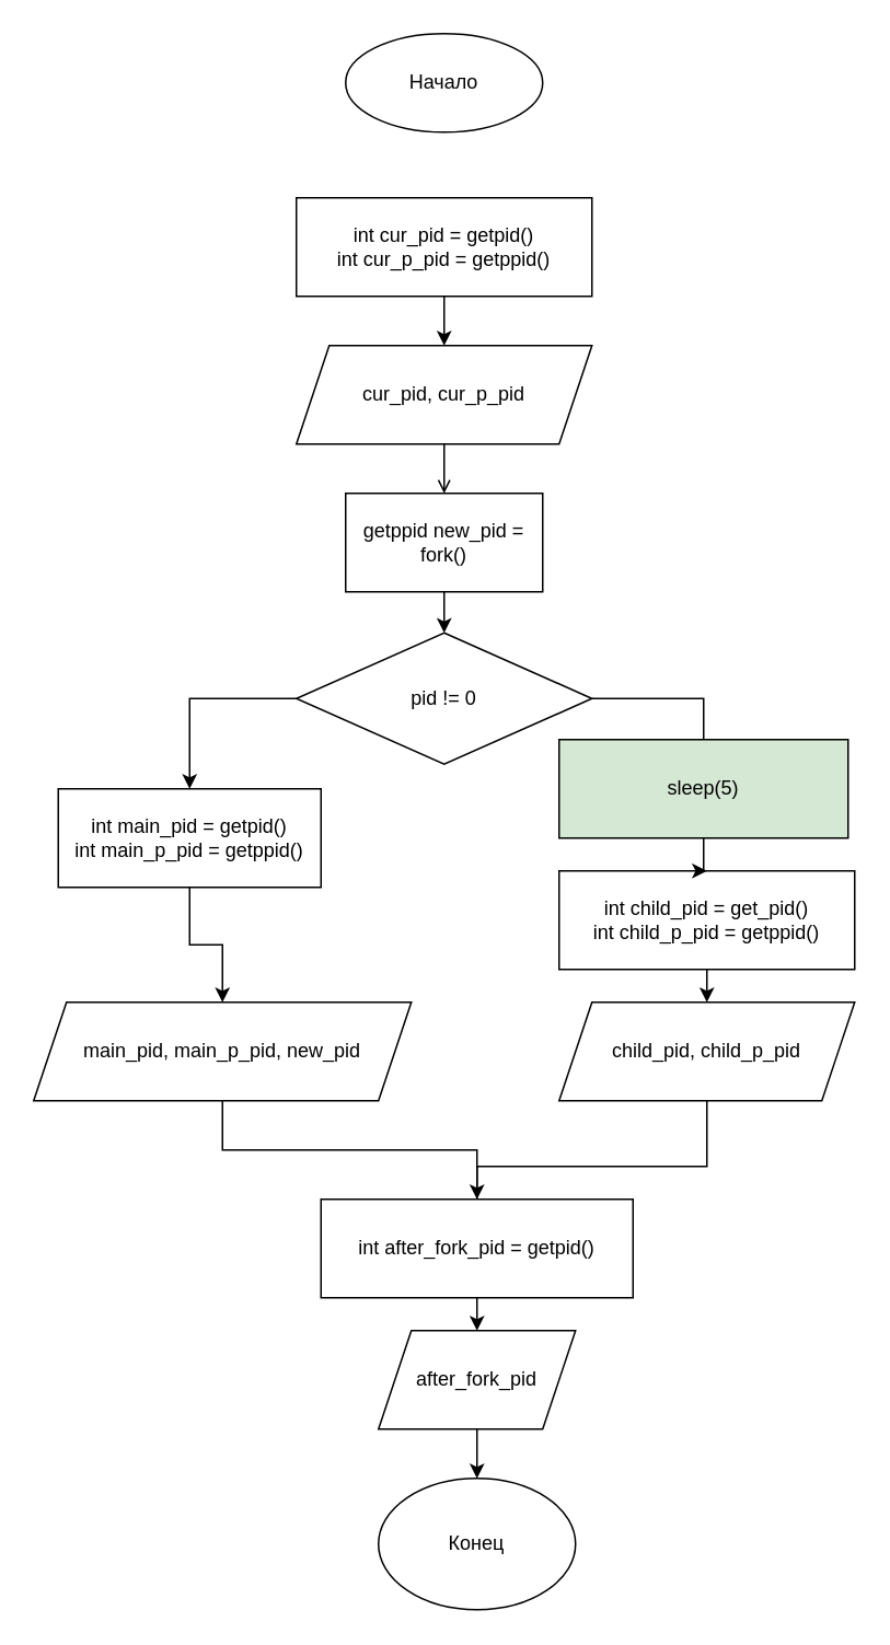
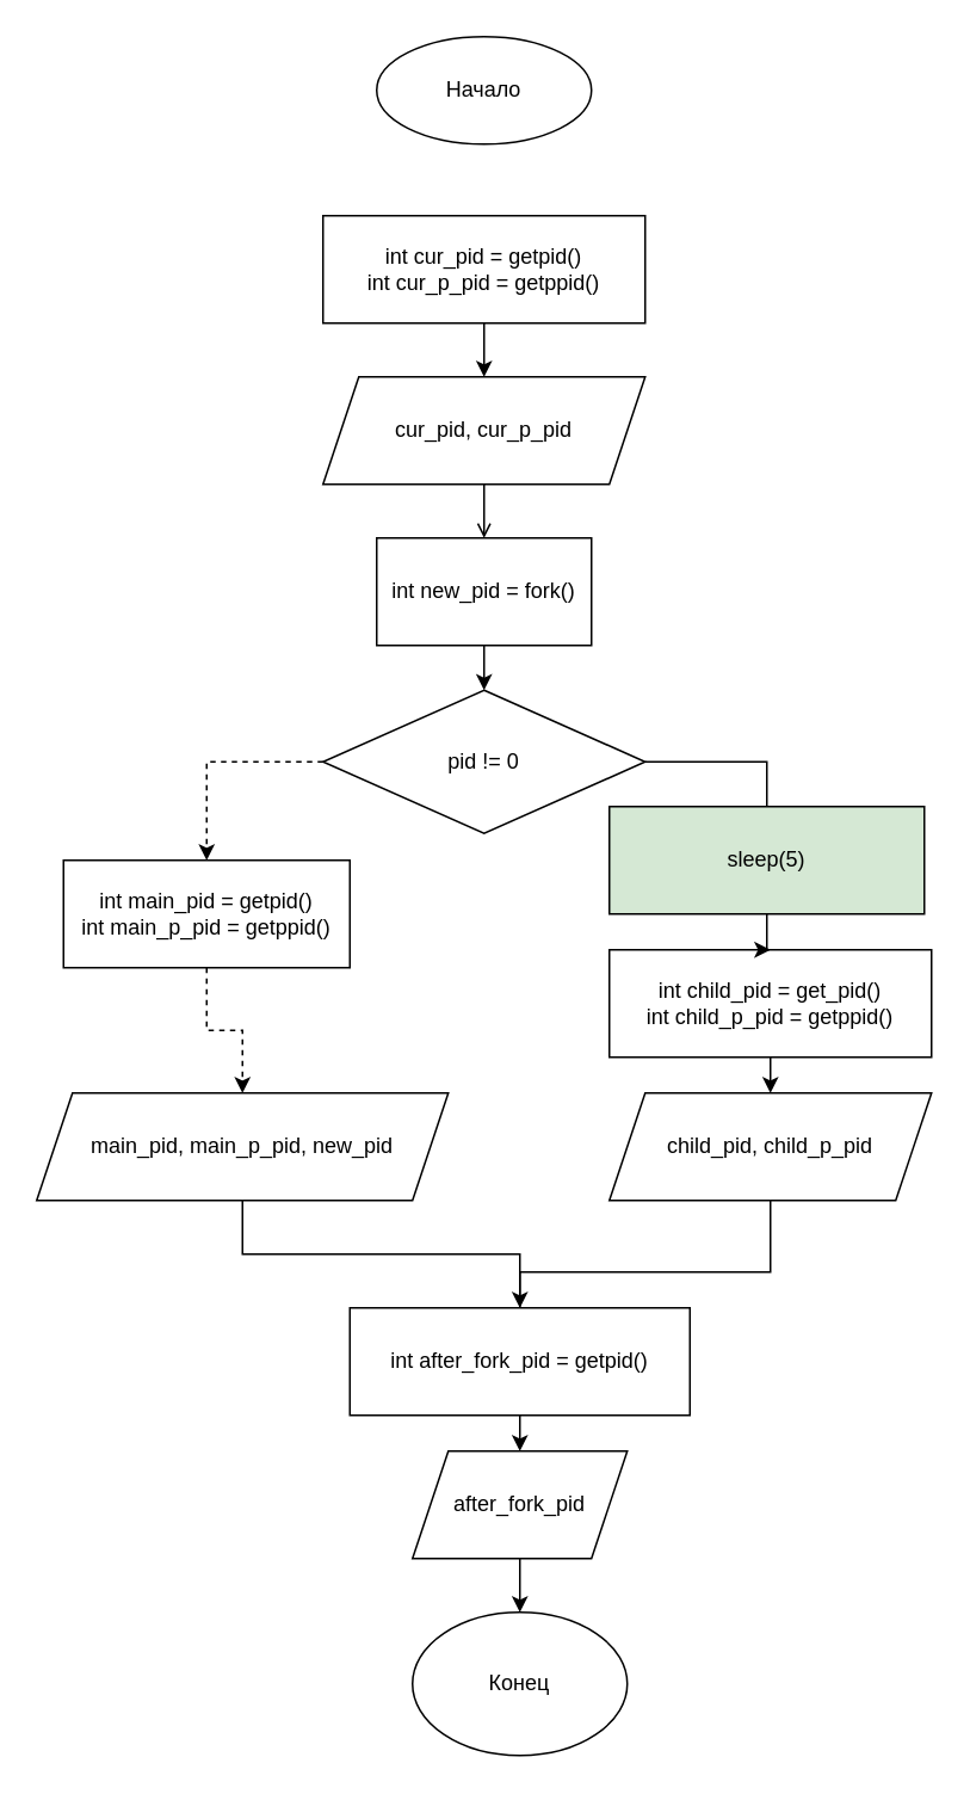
  <mxCell id="0" />
  <mxCell id="1" parent="0" />
  <mxCell id="2" value="Начало" style="ellipse;whiteSpace=wrap;html=1;" parent="1" vertex="1"><mxGeometry x="210" y="20" width="120" height="60" as="geometry" /></mxCell>
  <mxCell id="3" style="edgeStyle=orthogonalEdgeStyle;rounded=0;orthogonalLoop=1;jettySize=auto;html=1;exitX=0.5;exitY=1;exitDx=0;exitDy=0;entryX=0.5;entryY=0;entryDx=0;entryDy=0;" parent="1" source="4" target="6" edge="1"><mxGeometry relative="1" as="geometry" /></mxCell>
  <mxCell id="4" value="int cur_pid = getpid()&lt;div&gt;int cur_p_pid = getppid()&lt;/div&gt;" style="rounded=0;whiteSpace=wrap;html=1;" parent="1" vertex="1"><mxGeometry x="180" y="120" width="180" height="60" as="geometry" /></mxCell>
  <mxCell id="5" style="edgeStyle=orthogonalEdgeStyle;rounded=0;orthogonalLoop=1;jettySize=auto;html=1;exitX=0.5;exitY=1;exitDx=0;exitDy=0;entryX=0.5;entryY=0;entryDx=0;entryDy=0;endArrow=open;" parent="1" source="6" target="8" edge="1"><mxGeometry relative="1" as="geometry" /></mxCell>
  <mxCell id="6" value="cur_pid, cur_p_pid" style="shape=parallelogram;perimeter=parallelogramPerimeter;whiteSpace=wrap;html=1;fixedSize=1;" parent="1" vertex="1"><mxGeometry x="180" y="210" width="180" height="60" as="geometry" /></mxCell>
  <mxCell id="7" style="edgeStyle=orthogonalEdgeStyle;rounded=0;orthogonalLoop=1;jettySize=auto;html=1;exitX=0.5;exitY=1;exitDx=0;exitDy=0;entryX=0.5;entryY=0;entryDx=0;entryDy=0;" parent="1" source="8" target="11" edge="1"><mxGeometry relative="1" as="geometry" /></mxCell>
- <mxCell id="8" value="getppid new_pid = fork()" style="rounded=0;whiteSpace=wrap;html=1;" parent="1" vertex="1"><mxGeometry x="210" y="300" width="120" height="60" as="geometry" /></mxCell>
- <mxCell id="9" style="edgeStyle=orthogonalEdgeStyle;rounded=0;orthogonalLoop=1;jettySize=auto;html=1;exitX=0;exitY=0.5;exitDx=0;exitDy=0;entryX=0.5;entryY=0;entryDx=0;entryDy=0;" parent="1" source="11" target="15" edge="1"><mxGeometry relative="1" as="geometry" /></mxCell>
+ <mxCell id="8" value="int new_pid = fork()" style="rounded=0;whiteSpace=wrap;html=1;" parent="1" vertex="1"><mxGeometry x="210" y="300" width="120" height="60" as="geometry" /></mxCell>
+ <mxCell id="9" style="edgeStyle=orthogonalEdgeStyle;rounded=0;orthogonalLoop=1;jettySize=auto;html=1;exitX=0;exitY=0.5;exitDx=0;exitDy=0;entryX=0.5;entryY=0;entryDx=0;entryDy=0;dashed=1;" parent="1" source="11" target="15" edge="1"><mxGeometry relative="1" as="geometry" /></mxCell>
  <mxCell id="10" style="edgeStyle=orthogonalEdgeStyle;rounded=0;orthogonalLoop=1;jettySize=auto;html=1;entryX=0.5;entryY=0;entryDx=0;entryDy=0;endArrow=none;" edge="1" parent="1" source="11" target="26"><mxGeometry relative="1" as="geometry"><Array as="points"><mxPoint x="428" y="425" /></Array></mxGeometry></mxCell>
  <mxCell id="11" value="pid != 0" style="rhombus;whiteSpace=wrap;html=1;" parent="1" vertex="1"><mxGeometry x="180" y="385" width="180" height="80" as="geometry" /></mxCell>
  <mxCell id="12" style="edgeStyle=orthogonalEdgeStyle;rounded=0;orthogonalLoop=1;jettySize=auto;html=1;exitX=0.5;exitY=1;exitDx=0;exitDy=0;entryX=0.5;entryY=0;entryDx=0;entryDy=0;" parent="1" source="13" target="21" edge="1"><mxGeometry relative="1" as="geometry" /></mxCell>
  <mxCell id="13" value="main_pid, main_p_pid, new_pid" style="shape=parallelogram;perimeter=parallelogramPerimeter;whiteSpace=wrap;html=1;fixedSize=1;" parent="1" vertex="1"><mxGeometry x="20" y="610" width="230" height="60" as="geometry" /></mxCell>
- <mxCell id="14" style="edgeStyle=orthogonalEdgeStyle;rounded=0;orthogonalLoop=1;jettySize=auto;html=1;exitX=0.5;exitY=1;exitDx=0;exitDy=0;entryX=0.5;entryY=0;entryDx=0;entryDy=0;" parent="1" source="15" target="13" edge="1"><mxGeometry relative="1" as="geometry" /></mxCell>
+ <mxCell id="14" style="edgeStyle=orthogonalEdgeStyle;rounded=0;orthogonalLoop=1;jettySize=auto;html=1;exitX=0.5;exitY=1;exitDx=0;exitDy=0;entryX=0.5;entryY=0;entryDx=0;entryDy=0;dashed=1;" parent="1" source="15" target="13" edge="1"><mxGeometry relative="1" as="geometry" /></mxCell>
  <mxCell id="15" value="int main_pid = getpid()&lt;div&gt;int main_p_pid = getppid()&lt;/div&gt;" style="rounded=0;whiteSpace=wrap;html=1;" parent="1" vertex="1"><mxGeometry x="35" y="480" width="160" height="60" as="geometry" /></mxCell>
  <mxCell id="16" style="edgeStyle=orthogonalEdgeStyle;rounded=0;orthogonalLoop=1;jettySize=auto;html=1;exitX=0.5;exitY=1;exitDx=0;exitDy=0;entryX=0.5;entryY=0;entryDx=0;entryDy=0;" parent="1" source="17" target="19" edge="1"><mxGeometry relative="1" as="geometry" /></mxCell>
  <mxCell id="17" value="int child_pid = get_pid()&lt;div&gt;int child_p_pid = getppid()&lt;/div&gt;" style="rounded=0;whiteSpace=wrap;html=1;" parent="1" vertex="1"><mxGeometry x="340" y="530" width="180" height="60" as="geometry" /></mxCell>
  <mxCell id="18" style="edgeStyle=orthogonalEdgeStyle;rounded=0;orthogonalLoop=1;jettySize=auto;html=1;exitX=0.5;exitY=1;exitDx=0;exitDy=0;entryX=0.5;entryY=0;entryDx=0;entryDy=0;endArrow=none;" parent="1" source="19" target="21" edge="1"><mxGeometry relative="1" as="geometry"><Array as="points"><mxPoint x="430" y="710" /><mxPoint x="290" y="710" /></Array></mxGeometry></mxCell>
  <mxCell id="19" value="child_pid, child_p_pid" style="shape=parallelogram;perimeter=parallelogramPerimeter;whiteSpace=wrap;html=1;fixedSize=1;" parent="1" vertex="1"><mxGeometry x="340" y="610" width="180" height="60" as="geometry" /></mxCell>
  <mxCell id="20" style="edgeStyle=orthogonalEdgeStyle;rounded=0;orthogonalLoop=1;jettySize=auto;html=1;exitX=0.5;exitY=1;exitDx=0;exitDy=0;entryX=0.5;entryY=0;entryDx=0;entryDy=0;" parent="1" source="21" target="23" edge="1"><mxGeometry relative="1" as="geometry" /></mxCell>
  <mxCell id="21" value="int after_fork_pid = getpid()" style="rounded=0;whiteSpace=wrap;html=1;" parent="1" vertex="1"><mxGeometry x="195" y="730" width="190" height="60" as="geometry" /></mxCell>
  <mxCell id="22" style="edgeStyle=orthogonalEdgeStyle;rounded=0;orthogonalLoop=1;jettySize=auto;html=1;exitX=0.5;exitY=1;exitDx=0;exitDy=0;entryX=0.5;entryY=0;entryDx=0;entryDy=0;" parent="1" source="23" target="24" edge="1"><mxGeometry relative="1" as="geometry" /></mxCell>
  <mxCell id="23" value="after_fork_pid" style="shape=parallelogram;perimeter=parallelogramPerimeter;whiteSpace=wrap;html=1;fixedSize=1;" parent="1" vertex="1"><mxGeometry x="230" y="810" width="120" height="60" as="geometry" /></mxCell>
  <mxCell id="24" value="Конец" style="ellipse;whiteSpace=wrap;html=1;" parent="1" vertex="1"><mxGeometry x="230" y="900" width="120" height="80" as="geometry" /></mxCell>
  <mxCell id="25" style="edgeStyle=orthogonalEdgeStyle;rounded=0;orthogonalLoop=1;jettySize=auto;html=1;entryX=0.5;entryY=0;entryDx=0;entryDy=0;" edge="1" parent="1" source="26" target="17"><mxGeometry relative="1" as="geometry" /></mxCell>
  <mxCell id="26" value="sleep(5)" style="rounded=0;whiteSpace=wrap;html=1;fillColor=#d5e8d4;" vertex="1" parent="1"><mxGeometry x="340" y="450" width="176" height="60" as="geometry" /></mxCell>
